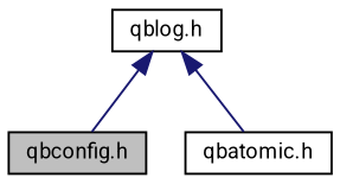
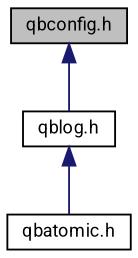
  digraph {
    fontname=Roboto
    node [color=black fillcolor=white fontname=Roboto fontsize=10 shape=record style=filled]
    edge [color=midnightblue dir=back fontname=Roboto fontsize=10 labelfontname=Helvetica labelfontsize=10 style=solid]
    n1 [fillcolor=grey75 fontcolor=black height=0.2 label="qbconfig.h" width=0.4]
    n2 [height=0.2 label="qblog.h" width=0.4]
    n3 [height=0.2 label="qbatomic.h" width=0.4]
-   n2 -> n1
+   n1 -> n2
    n2 -> n3
  }
